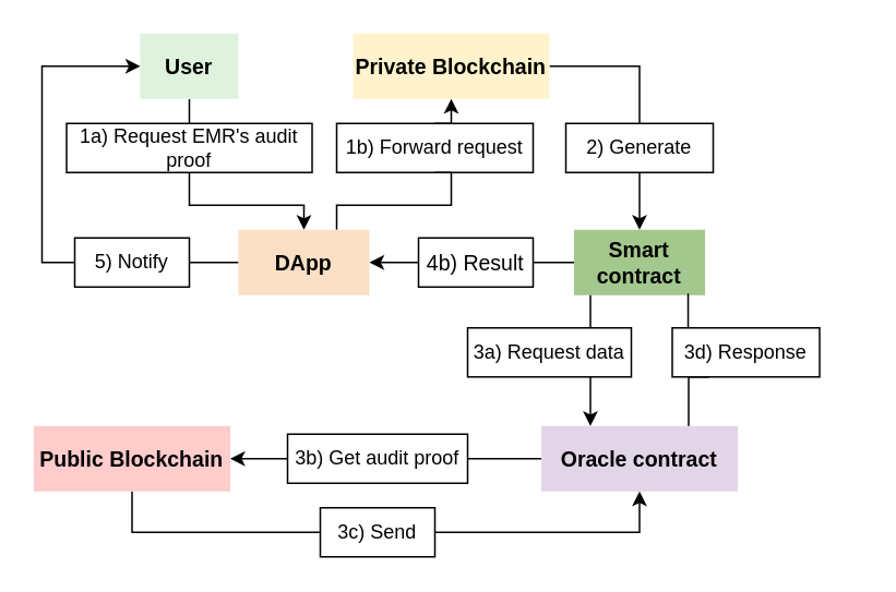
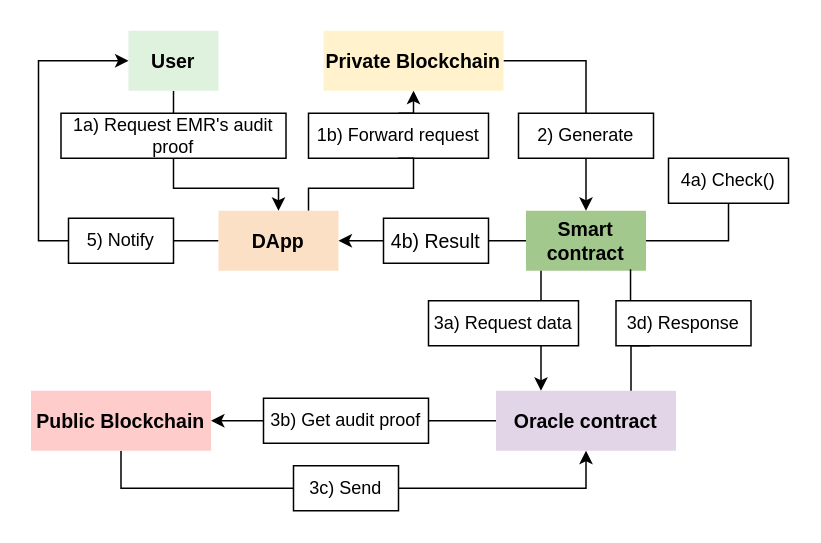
  <mxCell id="0" />
  <mxCell id="1" parent="0" />
  <mxCell id="2" style="edgeStyle=orthogonalEdgeStyle;rounded=0;orthogonalLoop=1;jettySize=auto;html=1;exitX=0.75;exitY=0;exitDx=0;exitDy=0;entryX=0.5;entryY=1;entryDx=0;entryDy=0;endArrow=none;endFill=0;" parent="1" source="4" target="15" edge="1"><mxGeometry relative="1" as="geometry"><Array as="points"><mxPoint x="205" y="125" /><mxPoint x="275" y="125" /></Array></mxGeometry></mxCell>
  <mxCell id="3" style="edgeStyle=orthogonalEdgeStyle;rounded=0;orthogonalLoop=1;jettySize=auto;html=1;exitX=0;exitY=0.5;exitDx=0;exitDy=0;entryX=1;entryY=0.5;entryDx=0;entryDy=0;endArrow=none;endFill=0;" parent="1" source="4" target="36" edge="1"><mxGeometry relative="1" as="geometry" /></mxCell>
  <mxCell id="4" value="DApp" style="rounded=0;whiteSpace=wrap;html=1;fillColor=#FBE0C6;fontStyle=1;strokeColor=none;fontSize=13;" parent="1" vertex="1"><mxGeometry x="145" y="140" width="80" height="40" as="geometry" /></mxCell>
  <mxCell id="5" style="edgeStyle=orthogonalEdgeStyle;rounded=0;orthogonalLoop=1;jettySize=auto;html=1;exitX=0.5;exitY=1;exitDx=0;exitDy=0;entryX=0.5;entryY=0;entryDx=0;entryDy=0;" parent="1" source="6" target="4" edge="1"><mxGeometry relative="1" as="geometry" /></mxCell>
  <mxCell id="6" value="1a) Request EMR's audit proof" style="text;html=1;strokeColor=default;fillColor=none;align=center;verticalAlign=middle;whiteSpace=wrap;rounded=0;fontSize=12;" parent="1" vertex="1"><mxGeometry x="40" y="75" width="150" height="30" as="geometry" /></mxCell>
  <mxCell id="7" style="edgeStyle=orthogonalEdgeStyle;rounded=0;orthogonalLoop=1;jettySize=auto;html=1;exitX=0;exitY=0.5;exitDx=0;exitDy=0;entryX=1;entryY=0.5;entryDx=0;entryDy=0;endArrow=none;endFill=0;" parent="1" source="8" target="22" edge="1"><mxGeometry relative="1" as="geometry" /></mxCell>
  <mxCell id="8" value="Oracle contract" style="rounded=0;whiteSpace=wrap;html=1;fillColor=#e1d5e7;strokeColor=none;fontStyle=1;fontSize=13;" parent="1" vertex="1"><mxGeometry x="330" y="260" width="120" height="40" as="geometry" /></mxCell>
+ <mxCell id="9" style="edgeStyle=orthogonalEdgeStyle;rounded=0;orthogonalLoop=1;jettySize=auto;html=1;exitX=1;exitY=0.5;exitDx=0;exitDy=0;entryX=0.5;entryY=1;entryDx=0;entryDy=0;endArrow=none;endFill=0;" parent="1" source="11" target="28" edge="1"><mxGeometry relative="1" as="geometry" /></mxCell>
  <mxCell id="10" style="edgeStyle=orthogonalEdgeStyle;rounded=0;orthogonalLoop=1;jettySize=auto;html=1;exitX=0;exitY=0.5;exitDx=0;exitDy=0;entryX=1;entryY=0.5;entryDx=0;entryDy=0;endArrow=none;endFill=0;" parent="1" source="11" target="30" edge="1"><mxGeometry relative="1" as="geometry" /></mxCell>
  <mxCell id="11" value="Smart contract" style="rounded=0;whiteSpace=wrap;html=1;strokeColor=none;fillColor=#a3c88d;fontStyle=1;fontSize=13;" parent="1" vertex="1"><mxGeometry x="350" y="140" width="80" height="40" as="geometry" /></mxCell>
  <mxCell id="12" style="edgeStyle=orthogonalEdgeStyle;rounded=0;orthogonalLoop=1;jettySize=auto;html=1;exitX=0.5;exitY=1;exitDx=0;exitDy=0;entryX=0;entryY=0.5;entryDx=0;entryDy=0;endArrow=none;endFill=0;" parent="1" source="13" target="27" edge="1"><mxGeometry relative="1" as="geometry" /></mxCell>
  <mxCell id="13" value="Public Blockchain" style="rounded=0;whiteSpace=wrap;html=1;fillColor=#FFCCCC;strokeColor=none;fontStyle=1;fontSize=13;" parent="1" vertex="1"><mxGeometry x="20" y="260" width="120" height="40" as="geometry" /></mxCell>
  <mxCell id="14" style="edgeStyle=orthogonalEdgeStyle;rounded=0;orthogonalLoop=1;jettySize=auto;html=1;exitX=0.5;exitY=0;exitDx=0;exitDy=0;entryX=0.5;entryY=1;entryDx=0;entryDy=0;" parent="1" source="15" target="32" edge="1"><mxGeometry relative="1" as="geometry" /></mxCell>
  <mxCell id="15" value="1b) Forward request" style="text;html=1;strokeColor=default;fillColor=none;align=center;verticalAlign=middle;whiteSpace=wrap;rounded=0;fontSize=12;" parent="1" vertex="1"><mxGeometry x="205" y="75" width="120" height="30" as="geometry" /></mxCell>
  <mxCell id="16" style="edgeStyle=orthogonalEdgeStyle;rounded=0;orthogonalLoop=1;jettySize=auto;html=1;exitX=0.5;exitY=1;exitDx=0;exitDy=0;entryX=0.5;entryY=0;entryDx=0;entryDy=0;" parent="1" source="17" target="11" edge="1"><mxGeometry relative="1" as="geometry" /></mxCell>
  <mxCell id="17" value="2) Generate" style="text;html=1;strokeColor=default;fillColor=none;align=center;verticalAlign=middle;whiteSpace=wrap;rounded=0;fontSize=12;" parent="1" vertex="1"><mxGeometry x="345" y="75" width="90" height="30" as="geometry" /></mxCell>
  <mxCell id="18" style="edgeStyle=orthogonalEdgeStyle;rounded=0;orthogonalLoop=1;jettySize=auto;html=1;exitX=0.75;exitY=1;exitDx=0;exitDy=0;entryX=0.25;entryY=0;entryDx=0;entryDy=0;" parent="1" source="20" target="8" edge="1"><mxGeometry relative="1" as="geometry" /></mxCell>
  <mxCell id="19" style="edgeStyle=orthogonalEdgeStyle;rounded=0;orthogonalLoop=1;jettySize=auto;html=1;exitX=0.75;exitY=0;exitDx=0;exitDy=0;endArrow=none;endFill=0;" parent="1" source="20" edge="1"><mxGeometry relative="1" as="geometry"><mxPoint x="360" y="180" as="targetPoint" /></mxGeometry></mxCell>
  <mxCell id="20" value="3a) Request data" style="text;html=1;strokeColor=default;fillColor=none;align=center;verticalAlign=middle;whiteSpace=wrap;rounded=0;fontSize=12;" parent="1" vertex="1"><mxGeometry x="285" y="200" width="100" height="30" as="geometry" /></mxCell>
  <mxCell id="21" style="edgeStyle=orthogonalEdgeStyle;rounded=0;orthogonalLoop=1;jettySize=auto;html=1;exitX=0;exitY=0.5;exitDx=0;exitDy=0;entryX=1;entryY=0.5;entryDx=0;entryDy=0;" parent="1" source="22" target="13" edge="1"><mxGeometry relative="1" as="geometry" /></mxCell>
  <mxCell id="22" value="3b) Get audit proof" style="text;html=1;strokeColor=default;fillColor=none;align=center;verticalAlign=middle;whiteSpace=wrap;rounded=0;fontSize=12;" parent="1" vertex="1"><mxGeometry x="175" y="265" width="110" height="30" as="geometry" /></mxCell>
  <mxCell id="23" style="edgeStyle=orthogonalEdgeStyle;rounded=0;orthogonalLoop=1;jettySize=auto;html=1;exitX=0.25;exitY=1;exitDx=0;exitDy=0;entryX=0.75;entryY=0;entryDx=0;entryDy=0;endArrow=none;endFill=0;" parent="1" source="25" target="8" edge="1"><mxGeometry relative="1" as="geometry" /></mxCell>
  <mxCell id="24" style="edgeStyle=orthogonalEdgeStyle;rounded=0;orthogonalLoop=1;jettySize=auto;html=1;exitX=0.25;exitY=0;exitDx=0;exitDy=0;entryX=0.871;entryY=0.975;entryDx=0;entryDy=0;entryPerimeter=0;endArrow=none;" parent="1" source="25" target="11" edge="1"><mxGeometry relative="1" as="geometry" /></mxCell>
  <mxCell id="25" value="3d) Response" style="text;html=1;strokeColor=default;fillColor=default;align=center;verticalAlign=middle;whiteSpace=wrap;rounded=0;fontSize=12;" parent="1" vertex="1"><mxGeometry x="410" y="200" width="90" height="30" as="geometry" /></mxCell>
  <mxCell id="26" style="edgeStyle=orthogonalEdgeStyle;rounded=0;orthogonalLoop=1;jettySize=auto;html=1;exitX=1;exitY=0.5;exitDx=0;exitDy=0;entryX=0.5;entryY=1;entryDx=0;entryDy=0;" parent="1" source="27" target="8" edge="1"><mxGeometry relative="1" as="geometry" /></mxCell>
  <mxCell id="27" value="3c) Send" style="text;html=1;strokeColor=default;fillColor=none;align=center;verticalAlign=middle;whiteSpace=wrap;rounded=0;fontSize=12;" parent="1" vertex="1"><mxGeometry x="195" y="310" width="70" height="30" as="geometry" /></mxCell>
+ <mxCell id="28" value="4a) Check()" style="text;html=1;strokeColor=default;fillColor=none;align=center;verticalAlign=middle;whiteSpace=wrap;rounded=0;fontSize=12;" parent="1" vertex="1"><mxGeometry x="445" y="105" width="80" height="30" as="geometry" /></mxCell>
  <mxCell id="29" style="edgeStyle=orthogonalEdgeStyle;rounded=0;orthogonalLoop=1;jettySize=auto;html=1;exitX=0;exitY=0.5;exitDx=0;exitDy=0;entryX=1;entryY=0.5;entryDx=0;entryDy=0;" parent="1" source="30" target="4" edge="1"><mxGeometry relative="1" as="geometry" /></mxCell>
  <mxCell id="30" value="4b) Result" style="text;html=1;strokeColor=default;fillColor=none;align=center;verticalAlign=middle;whiteSpace=wrap;rounded=0;fontSize=13;" parent="1" vertex="1"><mxGeometry x="255" y="145" width="70" height="30" as="geometry" /></mxCell>
  <mxCell id="31" style="edgeStyle=orthogonalEdgeStyle;rounded=0;orthogonalLoop=1;jettySize=auto;html=1;exitX=1;exitY=0.5;exitDx=0;exitDy=0;entryX=0.5;entryY=0;entryDx=0;entryDy=0;endArrow=none;endFill=0;" parent="1" source="32" target="17" edge="1"><mxGeometry relative="1" as="geometry" /></mxCell>
  <mxCell id="32" value="Private Blockchain" style="rounded=0;whiteSpace=wrap;html=1;fillColor=#fff2cc;strokeColor=none;fontStyle=1;fontSize=13;" parent="1" vertex="1"><mxGeometry x="215" y="20" width="120" height="40" as="geometry" /></mxCell>
  <mxCell id="33" style="edgeStyle=orthogonalEdgeStyle;rounded=0;orthogonalLoop=1;jettySize=auto;html=1;exitX=0.5;exitY=1;exitDx=0;exitDy=0;entryX=0.5;entryY=0;entryDx=0;entryDy=0;endArrow=none;endFill=0;" parent="1" source="34" target="6" edge="1"><mxGeometry relative="1" as="geometry" /></mxCell>
  <mxCell id="34" value="User" style="text;html=1;strokeColor=none;fillColor=#DEF2DD;align=center;verticalAlign=middle;whiteSpace=wrap;rounded=0;fontSize=13;fontStyle=1" parent="1" vertex="1"><mxGeometry x="85" y="20" width="60" height="40" as="geometry" /></mxCell>
  <mxCell id="35" style="edgeStyle=orthogonalEdgeStyle;rounded=0;orthogonalLoop=1;jettySize=auto;html=1;exitX=0;exitY=0.5;exitDx=0;exitDy=0;entryX=0;entryY=0.5;entryDx=0;entryDy=0;" parent="1" source="36" target="34" edge="1"><mxGeometry relative="1" as="geometry" /></mxCell>
  <mxCell id="36" value="5) Notify" style="text;html=1;strokeColor=default;fillColor=none;align=center;verticalAlign=middle;whiteSpace=wrap;rounded=0;fontSize=12;" parent="1" vertex="1"><mxGeometry x="45" y="145" width="70" height="30" as="geometry" /></mxCell>
